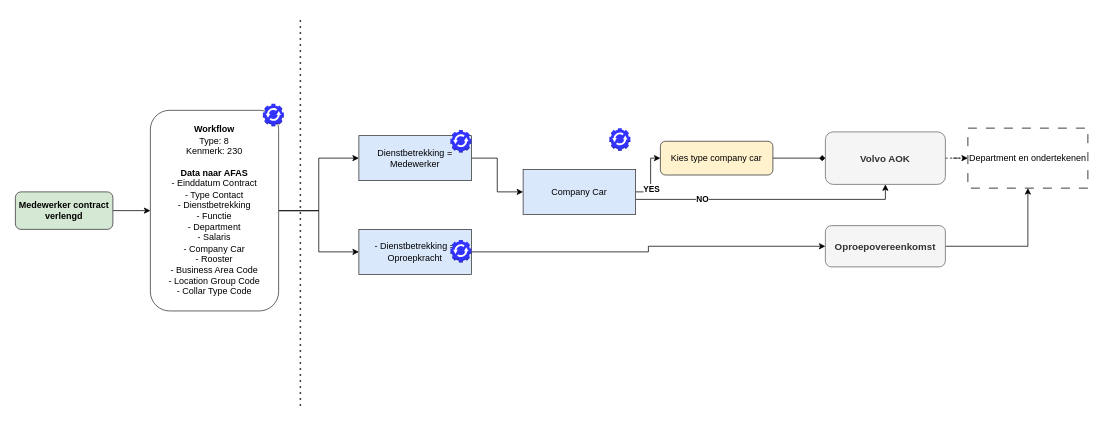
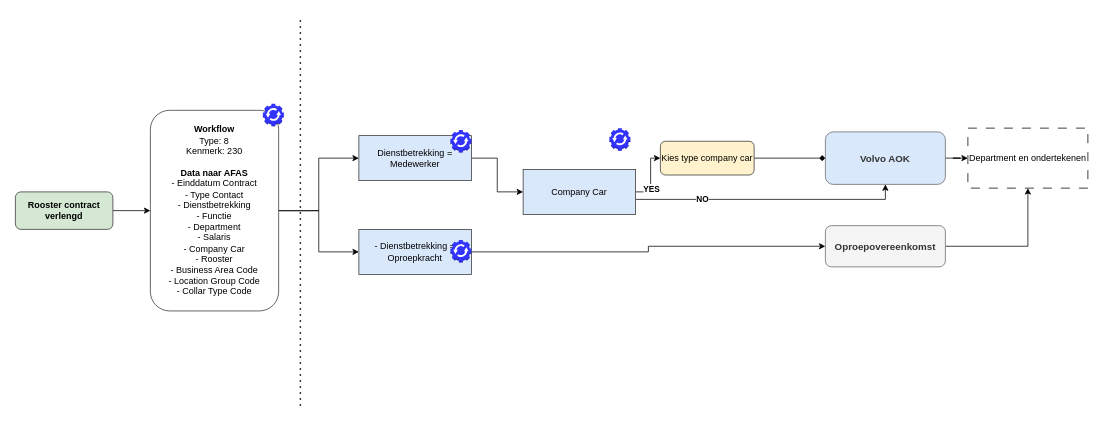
  <mxCell id="0" />
  <mxCell id="1" parent="0" />
  <mxCell id="2" style="edgeStyle=orthogonalEdgeStyle;rounded=0;orthogonalLoop=1;jettySize=auto;html=1;entryX=0;entryY=0.5;entryDx=0;entryDy=0;" parent="1" source="3" target="6" edge="1"><mxGeometry relative="1" as="geometry" /></mxCell>
- <mxCell id="3" value="&lt;div&gt;&lt;b&gt;&lt;br&gt;&lt;/b&gt;&lt;/div&gt;&lt;b&gt;Medewerker contract verlengd&lt;/b&gt;&lt;div&gt;&lt;br&gt;&lt;/div&gt;" style="rounded=1;whiteSpace=wrap;html=1;strokeColor=#333333;fillColor=#d5e8d4;" parent="1" vertex="1"><mxGeometry x="20" y="255" width="130" height="50" as="geometry" /></mxCell>
+ <mxCell id="3" value="&lt;div&gt;&lt;b&gt;&lt;br&gt;&lt;/b&gt;&lt;/div&gt;&lt;b&gt;Rooster contract verlengd&lt;/b&gt;&lt;div&gt;&lt;br&gt;&lt;/div&gt;" style="rounded=1;whiteSpace=wrap;html=1;strokeColor=#333333;fillColor=#d5e8d4;" parent="1" vertex="1"><mxGeometry x="20" y="255" width="130" height="50" as="geometry" /></mxCell>
  <mxCell id="4" style="edgeStyle=orthogonalEdgeStyle;rounded=0;orthogonalLoop=1;jettySize=auto;html=1;" parent="1" source="6" target="8" edge="1"><mxGeometry relative="1" as="geometry" /></mxCell>
  <mxCell id="5" style="edgeStyle=orthogonalEdgeStyle;rounded=0;orthogonalLoop=1;jettySize=auto;html=1;entryX=0;entryY=0.5;entryDx=0;entryDy=0;" edge="1" parent="1" source="6" target="26"><mxGeometry relative="1" as="geometry" /></mxCell>
  <mxCell id="6" value="&lt;b&gt;Workflow&lt;/b&gt;&lt;div&gt;&lt;span style=&quot;background-color: initial;&quot;&gt;Type: 8&lt;/span&gt;&lt;br&gt;&lt;/div&gt;&lt;span style=&quot;background-color: initial;&quot;&gt;Kenmerk: 230&lt;/span&gt;&lt;div&gt;&lt;b&gt;&lt;br&gt;&lt;/b&gt;&lt;/div&gt;&lt;div&gt;&lt;b&gt;Data naar AFAS&lt;/b&gt;&lt;div&gt;&lt;div&gt;- Einddatum Contract&lt;/div&gt;&lt;div&gt;- Type Contact&lt;/div&gt;&lt;div&gt;&lt;span style=&quot;background-color: initial;&quot;&gt;- Dienstbetrekking&lt;/span&gt;&lt;/div&gt;&lt;div&gt;&lt;span style=&quot;background-color: initial;&quot;&gt;- Functie&lt;/span&gt;&lt;br&gt;&lt;/div&gt;&lt;/div&gt;&lt;div&gt;&lt;span style=&quot;background-color: initial;&quot;&gt;- Department&lt;/span&gt;&lt;/div&gt;&lt;div&gt;&lt;span style=&quot;background-color: initial;&quot;&gt;- Salaris&lt;/span&gt;&lt;/div&gt;&lt;div&gt;&lt;span style=&quot;background-color: initial;&quot;&gt;- Company Car&lt;/span&gt;&lt;/div&gt;&lt;div&gt;&lt;span style=&quot;background-color: initial;&quot;&gt;- Rooster&lt;/span&gt;&lt;/div&gt;&lt;/div&gt;&lt;div&gt;&lt;div&gt;&lt;span style=&quot;background-color: initial;&quot;&gt;- Business Area Code&lt;/span&gt;&lt;/div&gt;&lt;div&gt;&lt;span style=&quot;background-color: initial;&quot;&gt;- Location Group Code&lt;/span&gt;&lt;/div&gt;&lt;div&gt;&lt;span style=&quot;background-color: initial;&quot;&gt;- Collar Type Code&lt;/span&gt;&lt;/div&gt;&lt;/div&gt;" style="rounded=1;whiteSpace=wrap;html=1;strokeColor=#333333;" parent="1" vertex="1"><mxGeometry x="200" y="146.25" width="171" height="267.5" as="geometry" /></mxCell>
  <mxCell id="7" style="edgeStyle=orthogonalEdgeStyle;rounded=0;orthogonalLoop=1;jettySize=auto;html=1;" parent="1" source="8" target="10" edge="1"><mxGeometry relative="1" as="geometry" /></mxCell>
  <mxCell id="8" value="&lt;div&gt;&lt;span style=&quot;background-color: initial;&quot;&gt;- Dienstbetrekking = Oproepkracht&lt;/span&gt;&lt;br&gt;&lt;/div&gt;&lt;div&gt;&lt;/div&gt;" style="rounded=0;whiteSpace=wrap;html=1;fillColor=#dae8fc;strokeColor=#333333;" parent="1" vertex="1"><mxGeometry x="478" y="305" width="150" height="60" as="geometry" /></mxCell>
  <mxCell id="9" style="edgeStyle=orthogonalEdgeStyle;rounded=0;orthogonalLoop=1;jettySize=auto;html=1;entryX=0.5;entryY=1;entryDx=0;entryDy=0;" parent="1" source="10" target="24" edge="1"><mxGeometry relative="1" as="geometry" /></mxCell>
  <mxCell id="10" value="&lt;b style=&quot;font-size: 13px;&quot;&gt;&lt;font style=&quot;font-size: 13px;&quot;&gt;Oproepovereenkomst&lt;/font&gt;&lt;/b&gt;" style="rounded=1;whiteSpace=wrap;html=1;fillColor=#f5f5f5;fontColor=#333333;strokeColor=#666666;" parent="1" vertex="1"><mxGeometry x="1100" y="300" width="160" height="55" as="geometry" /></mxCell>
- <mxCell id="11" style="edgeStyle=orthogonalEdgeStyle;rounded=0;orthogonalLoop=1;jettySize=auto;html=1;entryX=0;entryY=0.5;entryDx=0;entryDy=0;dashed=1;" parent="1" source="12" target="24" edge="1"><mxGeometry relative="1" as="geometry" /></mxCell>
- <mxCell id="12" value="&lt;b style=&quot;font-size: 13px;&quot;&gt;&lt;font style=&quot;font-size: 13px;&quot;&gt;Volvo AOK&lt;/font&gt;&lt;/b&gt;" style="rounded=1;whiteSpace=wrap;html=1;fillColor=#f5f5f5;fontColor=#333333;strokeColor=#666666;" parent="1" vertex="1"><mxGeometry x="1100" y="175" width="160" height="70" as="geometry" /></mxCell>
+ <mxCell id="11" style="edgeStyle=orthogonalEdgeStyle;rounded=0;orthogonalLoop=1;jettySize=auto;html=1;entryX=0;entryY=0.5;entryDx=0;entryDy=0;" parent="1" source="12" target="24" edge="1"><mxGeometry relative="1" as="geometry" /></mxCell>
+ <mxCell id="12" value="&lt;b style=&quot;font-size: 13px;&quot;&gt;&lt;font style=&quot;font-size: 13px;&quot;&gt;Volvo AOK&lt;/font&gt;&lt;/b&gt;" style="rounded=1;whiteSpace=wrap;html=1;fillColor=#dae8fc;fontColor=#333333;strokeColor=#666666;" parent="1" vertex="1"><mxGeometry x="1100" y="175" width="160" height="70" as="geometry" /></mxCell>
  <mxCell id="13" style="edgeStyle=orthogonalEdgeStyle;rounded=0;orthogonalLoop=1;jettySize=auto;html=1;entryX=0;entryY=0.5;entryDx=0;entryDy=0;" parent="1" source="17" target="19" edge="1"><mxGeometry relative="1" as="geometry" /></mxCell>
  <mxCell id="14" value="&lt;b&gt;YES&lt;/b&gt;" style="edgeLabel;html=1;align=center;verticalAlign=middle;resizable=0;points=[];" parent="13" vertex="1" connectable="0"><mxGeometry x="-0.367" relative="1" as="geometry"><mxPoint as="offset" /></mxGeometry></mxCell>
  <mxCell id="15" style="edgeStyle=orthogonalEdgeStyle;rounded=0;orthogonalLoop=1;jettySize=auto;html=1;entryX=0.5;entryY=1;entryDx=0;entryDy=0;" edge="1" parent="1" source="17" target="12"><mxGeometry relative="1" as="geometry"><Array as="points"><mxPoint x="737" y="265" /><mxPoint x="1180" y="265" /></Array></mxGeometry></mxCell>
  <mxCell id="16" value="&lt;b&gt;NO&lt;/b&gt;" style="edgeLabel;html=1;align=center;verticalAlign=middle;resizable=0;points=[];" vertex="1" connectable="0" parent="15"><mxGeometry x="-0.501" y="1" relative="1" as="geometry"><mxPoint as="offset" /></mxGeometry></mxCell>
  <mxCell id="17" value="&lt;div&gt;Company Car&lt;/div&gt;&lt;div&gt;&lt;/div&gt;" style="rounded=0;whiteSpace=wrap;html=1;fillColor=#dae8fc;strokeColor=#333333;" parent="1" vertex="1"><mxGeometry x="697" y="225" width="150" height="60" as="geometry" /></mxCell>
  <mxCell id="18" style="edgeStyle=orthogonalEdgeStyle;rounded=0;orthogonalLoop=1;jettySize=auto;html=1;endArrow=diamond;" edge="1" parent="1" source="19" target="12"><mxGeometry relative="1" as="geometry" /></mxCell>
- <mxCell id="19" value="Kies type company car" style="rounded=1;whiteSpace=wrap;html=1;fillColor=#fff2cc;strokeColor=#333333;" parent="1" vertex="1"><mxGeometry x="880" y="187.5" width="150" height="45" as="geometry" /></mxCell>
+ <mxCell id="19" value="Kies type company car" style="rounded=1;whiteSpace=wrap;html=1;fillColor=#fff2cc;strokeColor=#333333;" parent="1" vertex="1"><mxGeometry x="880" y="187.5" width="125" height="45" as="geometry" /></mxCell>
  <mxCell id="20" value="" style="endArrow=none;dashed=1;html=1;dashPattern=1 3;strokeWidth=2;rounded=0;" parent="1" edge="1"><mxGeometry width="50" height="50" relative="1" as="geometry"><mxPoint x="400" y="540" as="sourcePoint" /><mxPoint x="400" y="20" as="targetPoint" /></mxGeometry></mxCell>
  <mxCell id="21" value="" style="outlineConnect=0;dashed=0;verticalLabelPosition=bottom;verticalAlign=top;align=center;html=1;shape=mxgraph.aws3.automation;fillColor=#3333FF;strokeColor=#6c8ebf;" parent="1" vertex="1"><mxGeometry x="350" y="137.5" width="28" height="30" as="geometry" /></mxCell>
  <mxCell id="22" value="" style="outlineConnect=0;dashed=0;verticalLabelPosition=bottom;verticalAlign=top;align=center;html=1;shape=mxgraph.aws3.automation;fillColor=#3333FF;strokeColor=#6c8ebf;" parent="1" vertex="1"><mxGeometry x="812" y="170" width="28" height="30" as="geometry" /></mxCell>
  <mxCell id="23" value="" style="outlineConnect=0;dashed=0;verticalLabelPosition=bottom;verticalAlign=top;align=center;html=1;shape=mxgraph.aws3.automation;fillColor=#3333FF;strokeColor=#6c8ebf;" parent="1" vertex="1"><mxGeometry x="600" y="319" width="28" height="30" as="geometry" /></mxCell>
  <mxCell id="24" value="Department en ondertekenen" style="rounded=0;whiteSpace=wrap;html=1;dashed=1;dashPattern=12 12;" parent="1" vertex="1"><mxGeometry x="1290" y="170" width="160" height="80" as="geometry" /></mxCell>
  <mxCell id="25" style="edgeStyle=orthogonalEdgeStyle;rounded=0;orthogonalLoop=1;jettySize=auto;html=1;entryX=0;entryY=0.5;entryDx=0;entryDy=0;" edge="1" parent="1" source="26" target="17"><mxGeometry relative="1" as="geometry" /></mxCell>
  <mxCell id="26" value="&lt;div&gt;Dienstbetrekking = Medewerker&lt;/div&gt;&lt;div&gt;&lt;/div&gt;" style="rounded=0;whiteSpace=wrap;html=1;fillColor=#dae8fc;strokeColor=#333333;" vertex="1" parent="1"><mxGeometry x="478" y="180" width="150" height="60" as="geometry" /></mxCell>
  <mxCell id="27" value="" style="outlineConnect=0;dashed=0;verticalLabelPosition=bottom;verticalAlign=top;align=center;html=1;shape=mxgraph.aws3.automation;fillColor=#3333FF;strokeColor=#6c8ebf;" vertex="1" parent="1"><mxGeometry x="600" y="172.5" width="28" height="30" as="geometry" /></mxCell>
